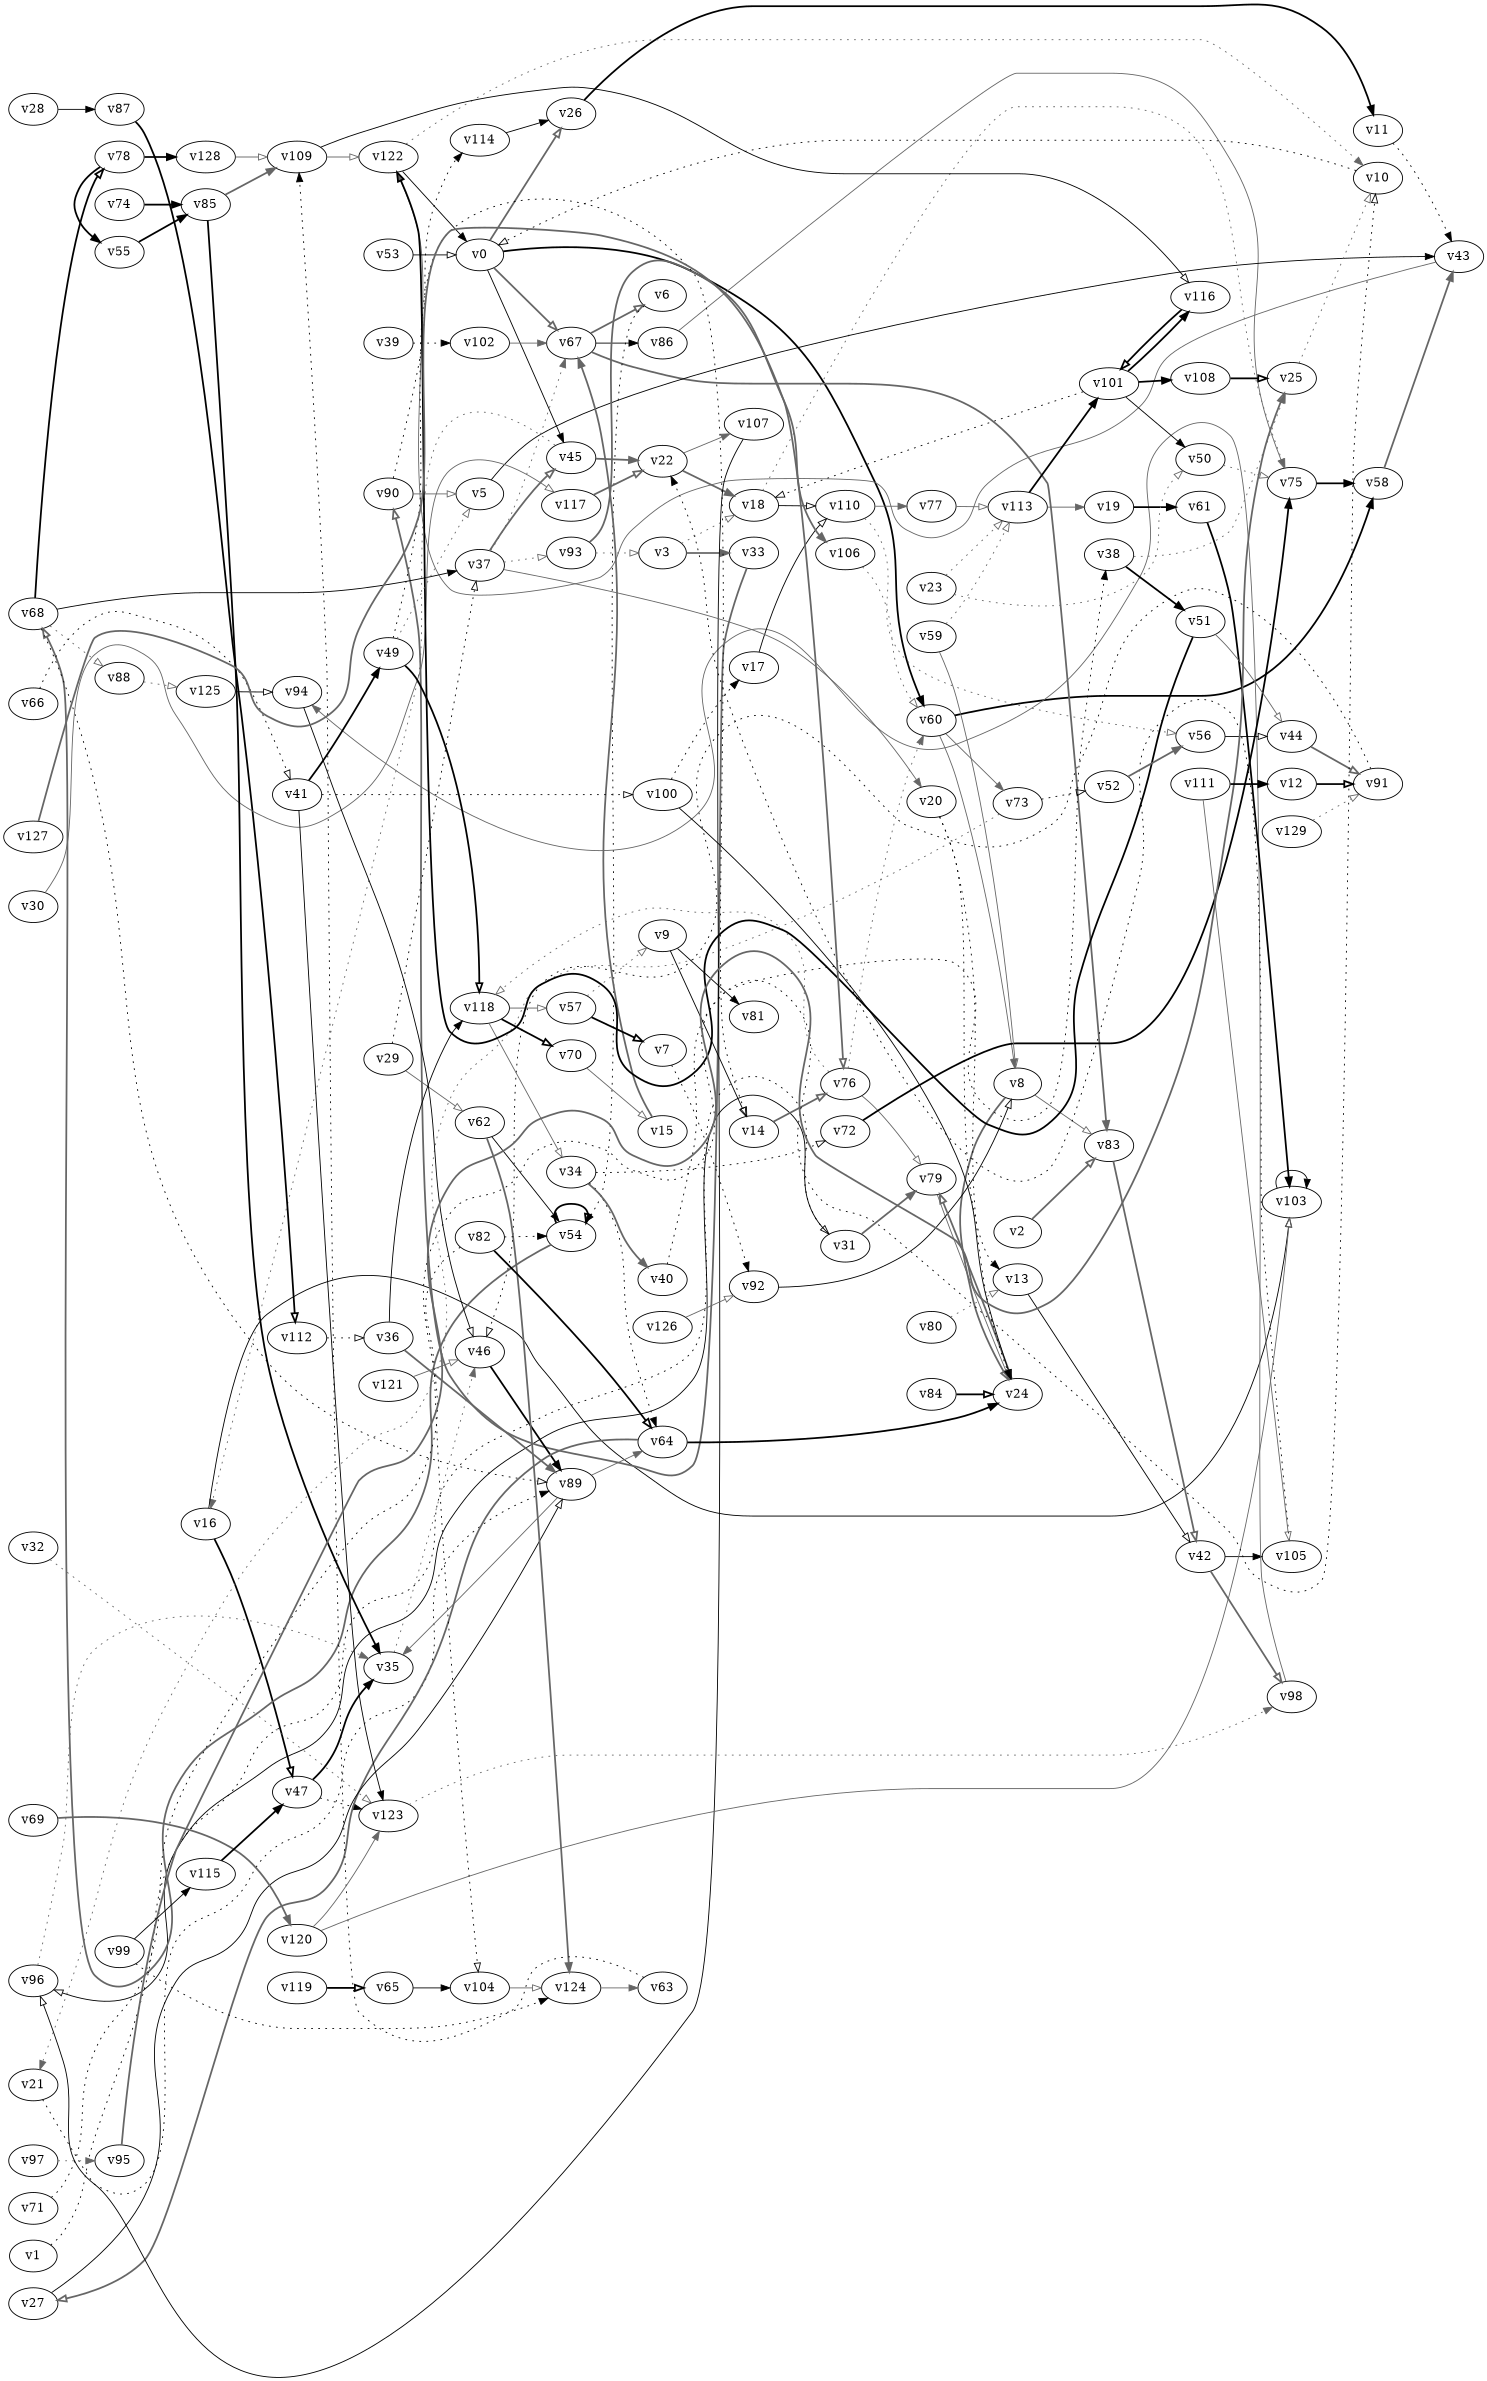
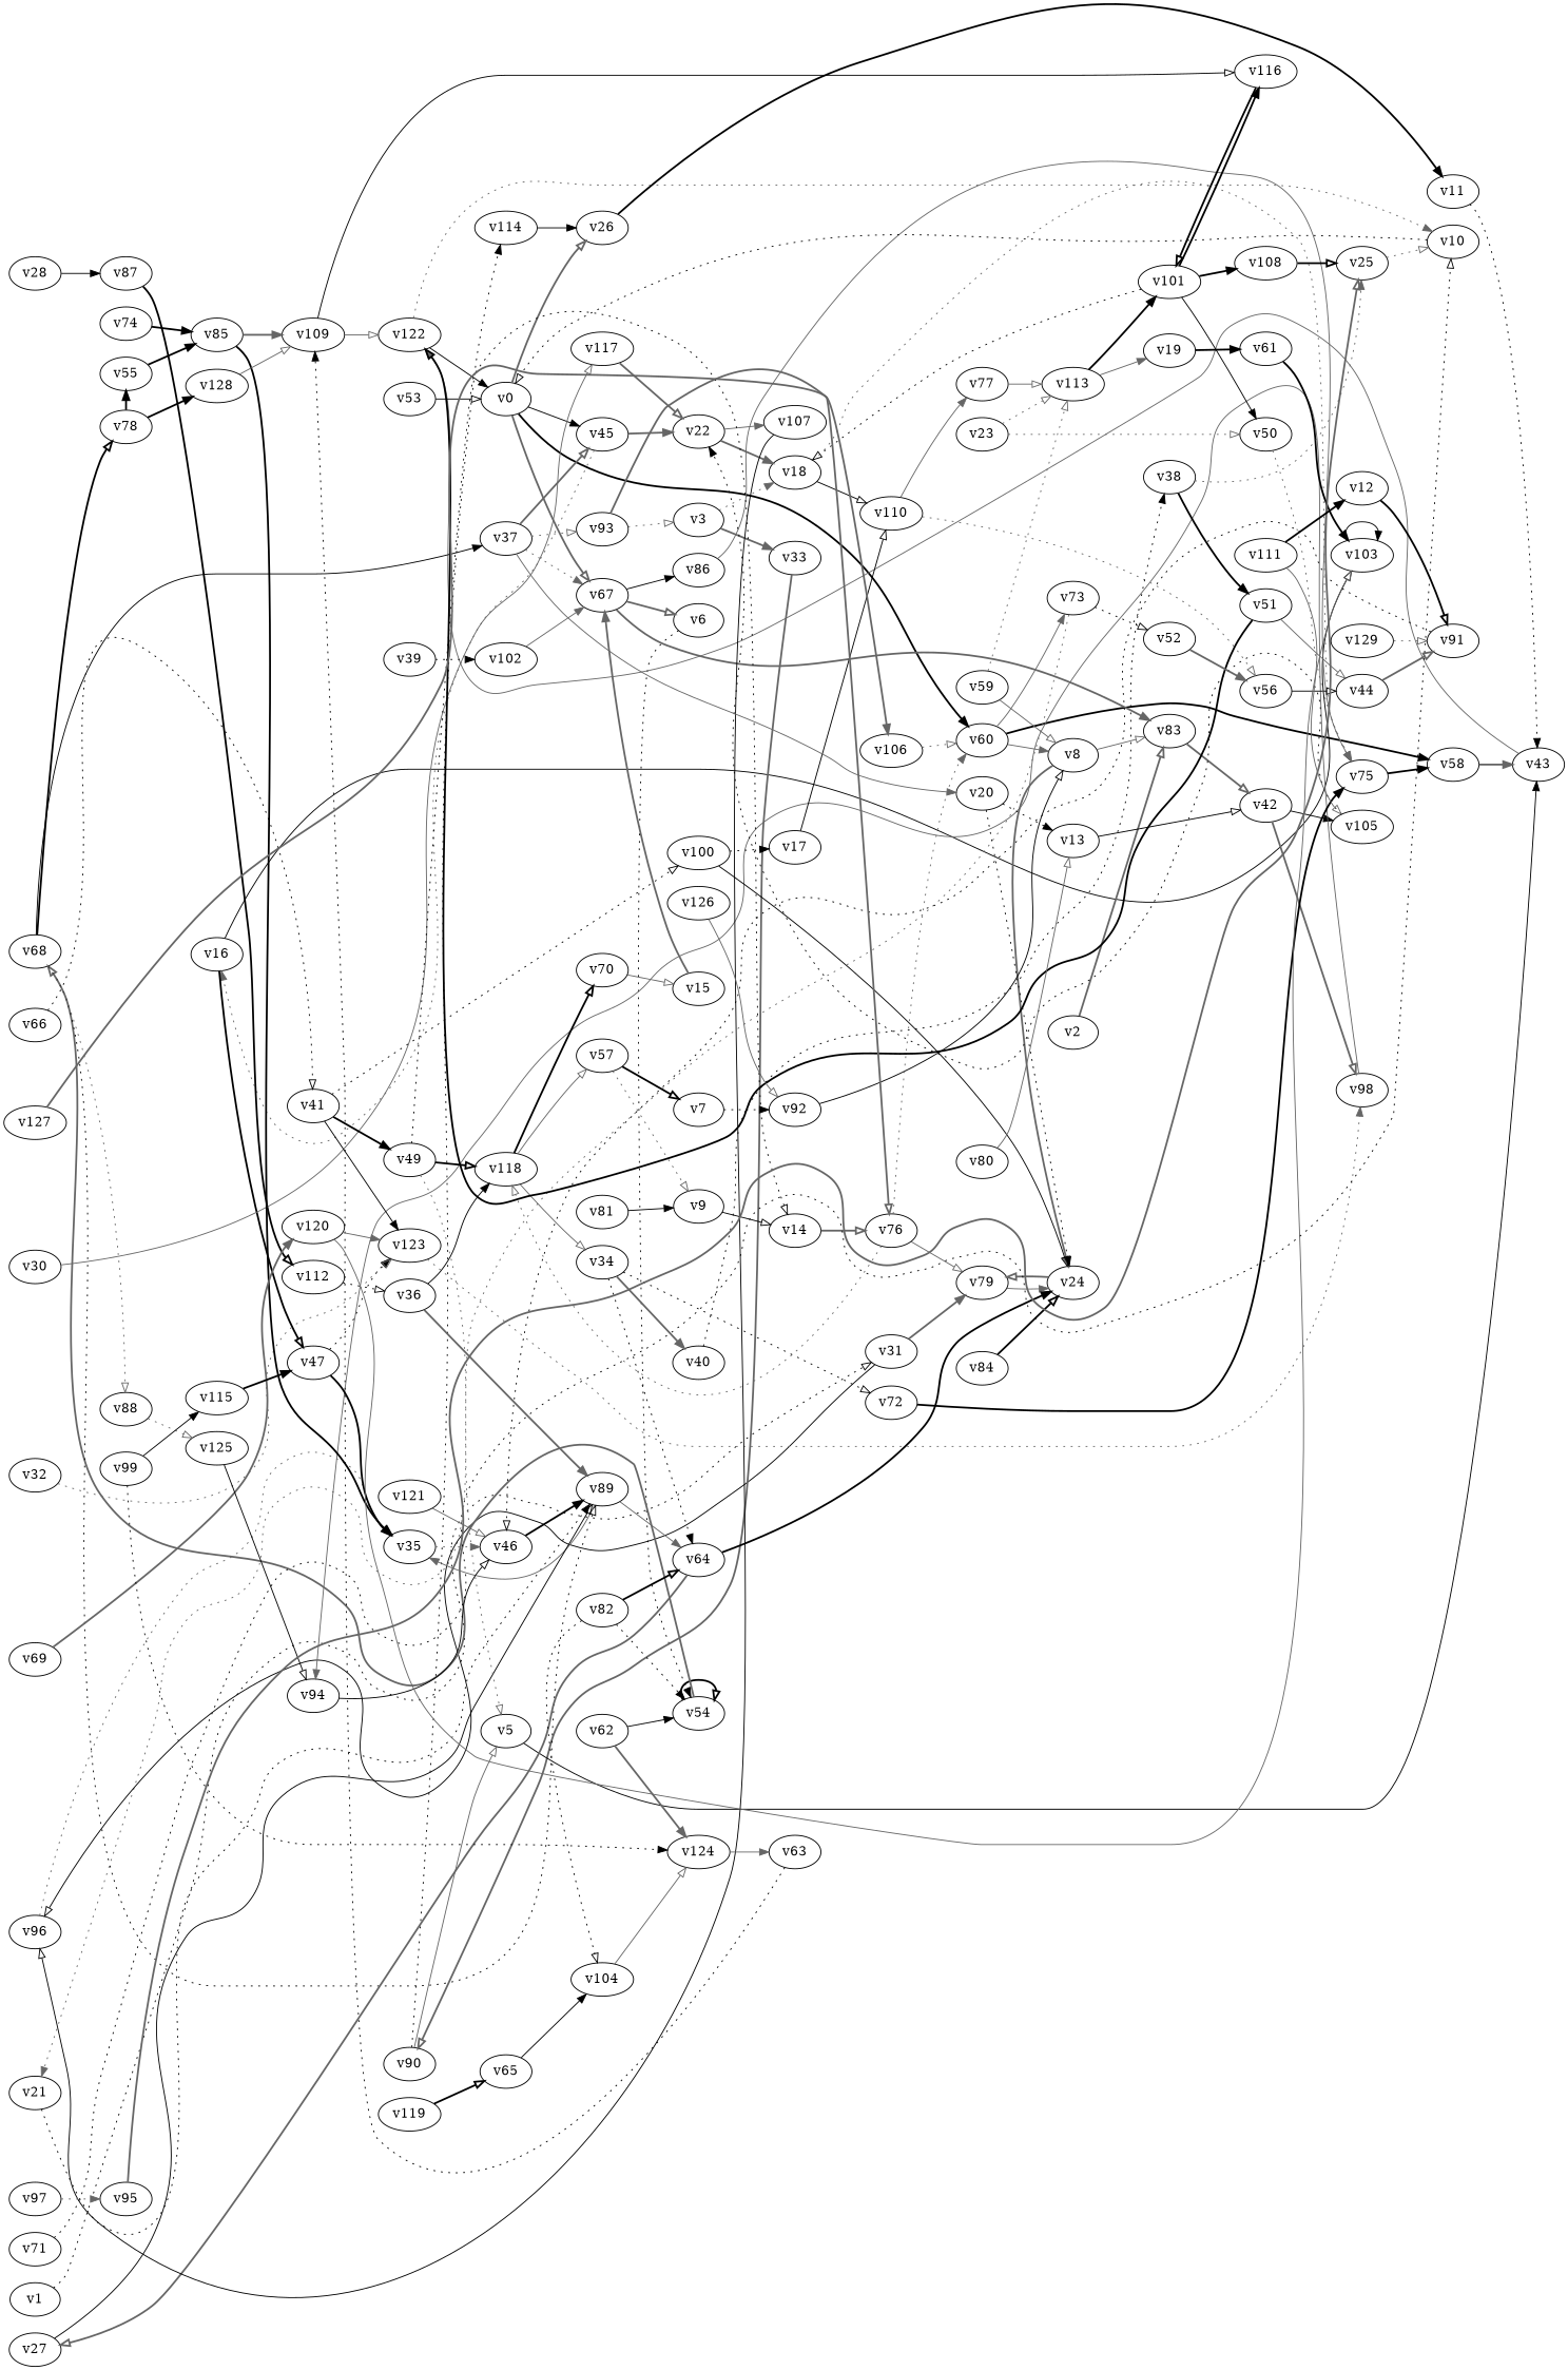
  digraph {
    rankdir=LR
    node [player=1]
    edge [arrowhead=onormal color=black style=bold]
    v0 [player=0]
    v26
    v45 [player=0]
    v60 [player=0]
    v67
    v11 [player=0]
    v16 [player=0]
    v22 [player=0]
    v8
    v58
    v73
    v83
    v6 [player=0]
    v86
    v1
    v31
    v79
    v96
    v2 [player=0]
    v42 [player=0]
    v3 [player=0]
    v18
    v33
    v110 [player=0]
    v75 [player=0]
    v90 [player=0]
    v5 [player=0]
    v43
    v122 [player=0]
    v54
    v68 [player=0]
    v7
    v92
    v24 [player=0]
    v9
    v14
    v76
    v10
    v12 [player=0]
    v91
    v46 [player=0]
    v13 [player=0]
    v98 [player=0]
    v105
    v118
    v15
    v47 [player=0]
    v103
    v123
    v35 [player=0]
    v17
    v56 [player=0]
    v77
    v61 [player=0]
    v19
    v20 [player=0]
    v21
    v89
    v64
    v107
    v50 [player=0]
    v23
    v113
    v101
    v25 [player=0]
    v27 [player=0]
    v28 [player=0]
    v87
    v112
-   v29 [player=0]
    v37 [player=0]
    v62
    v93 [player=0]
    v124 [player=0]
    v30 [player=0]
    v117
    v32 [player=0]
    v114
    v34 [player=0]
    v40
    v72
    v38 [player=0]
    v36 [player=0]
    v57 [player=0]
    v70
    v106 [player=0]
    v51
    v44 [player=0]
    v102 [player=0]
    v39
    v41
    v49
    v100 [player=0]
    v94 [player=0]
    v52
    v53
    v78 [player=0]
    v88 [player=0]
    v55
    v85
    v109 [player=0]
    v59 [player=0]
    v63
    v116
    v65
    v104
    v66 [player=0]
    v128
    v120 [player=0]
    v69
    v71
    v74 [player=0]
    v125
    v80
    v81
    v82 [player=0]
    v84
    v95 [player=0]
    v97 [player=0]
    v99
    v115 [player=0]
    v108 [player=0]
    v111 [player=0]
    v119
    v121
    v126
    v127 [player=0]
    v129
    v0 -> v26 [color=gray40]
    v0 -> v45 [arrowhead=normal style=solid]
    v0 -> v60 [arrowhead=normal]
    v0 -> v67 [color=gray40]
    v26 -> v11 [arrowhead=normal constraint="t >= 5"]
    v45 -> v16 [arrowhead=normal color=gray40 constraint="t < 7" style=dotted]
    v45 -> v22 [arrowhead=normal color=gray40]
    v60 -> v8 [arrowhead=normal color=gray40 style=solid]
    v60 -> v58 [arrowhead=normal]
    v60 -> v73 [arrowhead=normal color=gray40 style=solid]
    v67 -> v83 [arrowhead=normal color=gray40]
    v67 -> v6 [color=gray40]
    v67 -> v86 [arrowhead=normal style=solid]
    v11 -> v43 [arrowhead=normal style=dotted]
    v16 -> v47
    v16 -> v103 [style=solid]
    v22 -> v18 [arrowhead=normal color=gray40]
    v22 -> v107 [arrowhead=normal color=gray40 style=solid]
    v8 -> v83 [color=gray40 style=solid]
    v8 -> v24 [color=gray40 constraint="t mod 3 == 2"]
    v58 -> v43 [arrowhead=normal color=gray40]
    v73 -> v21 [arrowhead=normal color=gray40 constraint="t mod 4 == 3" style=dotted]
    v73 -> v52 [style=dotted]
    v83 -> v42 [color=gray40]
    v6 -> v54 [arrowhead=normal constraint="t mod 2 == 0" style=dotted]
    v86 -> v75 [color=gray40 constraint="t mod 5 == 1" style=solid]
    v1 -> v31 [constraint="t < 6" style=dotted]
    v31 -> v79 [arrowhead=normal color=gray40]
    v31 -> v96 [constraint="t < 11" style=solid]
    v79 -> v24 [arrowhead=normal color=gray40 style=solid]
    v96 -> v35 [arrowhead=normal color=gray40 constraint="t mod 2 == 1" style=dotted]
    v2 -> v83 [color=gray40]
    v42 -> v98 [color=gray40]
    v42 -> v105 [arrowhead=normal style=solid]
-   v3 -> v18 [color=gray40 style=dotted]
+   v3 -> v18 [arrowhead=normal color=gray40 style=dotted]
    v3 -> v33 [arrowhead=normal color=gray40]
    v18 -> v110 [style=solid]
    v18 -> v75 [arrowhead=normal color=gray40 constraint="t mod 4 == 3" style=dotted]
    v33 -> v90 [color=gray40 constraint="t >= 5"]
    v110 -> v56 [color=gray40 style=dotted]
    v110 -> v77 [arrowhead=normal color=gray40 style=solid]
    v75 -> v58 [arrowhead=normal]
    v90 -> v5 [color=gray40 style=solid]
    v90 -> v114 [arrowhead=normal constraint="t mod 5 == 2" style=dotted]
    v5 -> v43 [arrowhead=normal style=solid]
    v43 -> v122 [arrowhead=normal color=gray40 constraint="t < 12" style=solid]
    v122 -> v0 [arrowhead=normal style=solid]
    v122 -> v10 [arrowhead=normal color=gray40 style=dotted]
    v54 -> v54
    v54 -> v68 [color=gray40 constraint="t >= 3"]
    v68 -> v89 [style=dotted]
    v68 -> v37 [arrowhead=normal style=solid]
    v68 -> v78
    v68 -> v88 [color=gray40 style=dotted]
    v7 -> v92 [arrowhead=normal style=dotted]
    v92 -> v8 [style=solid]
    v24 -> v79 [color=gray40 constraint="t < 10"]
    v9 -> v14 [style=solid]
    v14 -> v76 [color=gray40]
    v76 -> v60 [arrowhead=normal color=gray40 style=dotted]
    v76 -> v79 [color=gray40 style=solid]
    v76 -> v118 [color=gray40 style=dotted]
    v10 -> v0 [style=dotted]
    v12 -> v91
    v91 -> v46 [constraint="t < 8" style=dotted]
    v46 -> v89 [arrowhead=normal]
    v13 -> v42 [style=solid]
    v98 -> v94 [arrowhead=normal color=gray40 constraint="t >= 4" style=solid]
    v105 -> v22 [arrowhead=normal constraint="t < 12" style=dotted]
    v118 -> v34 [color=gray40 style=solid]
    v118 -> v57 [color=gray40 style=solid]
    v118 -> v70
    v15 -> v67 [arrowhead=normal color=gray40 constraint="t mod 4 == 3"]
    v47 -> v123 [arrowhead=normal style=dotted]
    v47 -> v35 [arrowhead=normal]
    v103 -> v103 [arrowhead=normal style=solid]
    v123 -> v98 [arrowhead=normal color=gray40 style=dotted]
    v35 -> v46 [arrowhead=normal color=gray40 style=dotted]
    v17 -> v110 [style=solid]
    v56 -> v44 [style=solid]
    v77 -> v113 [color=gray40 style=solid]
    v61 -> v103 [arrowhead=normal]
    v19 -> v61 [arrowhead=normal]
    v20 -> v24 [arrowhead=normal style=dotted]
    v20 -> v13 [arrowhead=normal style=dotted]
    v21 -> v89 [arrowhead=normal constraint="t >= 3" style=dotted]
    v89 -> v35 [arrowhead=normal color=gray40 style=solid]
    v89 -> v64 [arrowhead=normal color=gray40 style=solid]
    v64 -> v24 [arrowhead=normal]
    v64 -> v27 [color=gray40 constraint="t < 6"]
    v107 -> v96 [constraint="t < 9" style=solid]
    v50 -> v75 [color=gray40 style=dotted]
    v23 -> v50 [color=gray40 style=dotted]
    v23 -> v113 [color=gray40 style=dotted]
    v113 -> v19 [arrowhead=normal color=gray40 style=solid]
    v113 -> v101 [arrowhead=normal]
    v101 -> v18 [style=dotted]
    v101 -> v50 [arrowhead=normal style=solid]
    v101 -> v116 [arrowhead=normal]
    v101 -> v108 [arrowhead=normal]
    v25 -> v10 [color=gray40 style=dotted]
    v27 -> v89 [constraint="t >= 5" style=solid]
    v28 -> v87 [arrowhead=normal style=solid]
    v87 -> v112 [constraint="t < 9"]
    v112 -> v36 [style=dotted]
-   v29 -> v37 [style=dotted]
-   v29 -> v62 [color=gray40 style=solid]
    v37 -> v45 [color=gray40]
    v37 -> v67 [arrowhead=normal color=gray40 style=dotted]
    v37 -> v20 [arrowhead=normal color=gray40 style=solid]
    v37 -> v93 [color=gray40 style=dotted]
    v62 -> v54 [arrowhead=normal style=solid]
    v62 -> v124 [arrowhead=normal color=gray40]
    v93 -> v3 [color=gray40 style=dotted]
    v93 -> v106 [arrowhead=normal color=gray40 constraint="t < 12"]
    v124 -> v63 [arrowhead=normal color=gray40 style=solid]
    v30 -> v117 [color=gray40 constraint="t >= 4" style=solid]
    v117 -> v22 [color=gray40]
    v32 -> v123 [color=gray40 constraint="t mod 2 == 1" style=dotted]
    v114 -> v26 [arrowhead=normal style=solid]
    v34 -> v64 [arrowhead=normal style=dotted]
    v34 -> v40 [arrowhead=normal color=gray40]
    v34 -> v72 [style=dotted]
    v40 -> v38 [arrowhead=normal constraint="t mod 5 == 4" style=dotted]
    v72 -> v75 [arrowhead=normal]
    v38 -> v25 [arrowhead=normal color=gray40 style=dotted]
    v38 -> v51 [arrowhead=normal]
    v36 -> v118 [arrowhead=normal style=solid]
    v36 -> v89 [arrowhead=normal color=gray40]
    v57 -> v7
    v57 -> v9 [color=gray40 style=dotted]
    v70 -> v15 [color=gray40 style=solid]
    v106 -> v60 [color=gray40 style=dotted]
    v51 -> v122 [constraint="t < 5"]
    v51 -> v44 [color=gray40 style=solid]
    v44 -> v91 [color=gray40]
    v102 -> v67 [arrowhead=normal color=gray40 style=solid]
    v39 -> v102 [arrowhead=normal style=dotted]
    v41 -> v123 [arrowhead=normal style=solid]
    v41 -> v49 [arrowhead=normal]
    v41 -> v100 [style=dotted]
    v49 -> v5 [color=gray40 style=dotted]
    v49 -> v14 [constraint="t < 8" style=dotted]
    v49 -> v118
    v100 -> v24 [style=solid]
    v100 -> v17 [arrowhead=normal style=dotted]
    v94 -> v46 [style=solid]
    v52 -> v56 [arrowhead=normal color=gray40]
    v53 -> v0 [style=solid]
    v78 -> v55 [arrowhead=normal constraint="t < 11"]
    v78 -> v128 [arrowhead=normal]
    v88 -> v125 [color=gray40 style=dotted]
    v55 -> v85 [arrowhead=normal]
    v85 -> v35 [arrowhead=normal constraint="t < 14"]
    v85 -> v109 [arrowhead=normal color=gray40]
    v109 -> v122 [color=gray40 style=solid]
    v109 -> v116 [style=solid]
    v59 -> v8 [color=gray40 style=solid]
    v59 -> v113 [color=gray40 style=dotted]
    v63 -> v109 [arrowhead=normal constraint="t mod 2 == 0" style=dotted]
    v116 -> v101
    v65 -> v104 [arrowhead=normal style=solid]
    v104 -> v124 [color=gray40 style=solid]
    v66 -> v41 [constraint="t < 15" style=dotted]
    v128 -> v109 [color=gray40 style=solid]
    v120 -> v103 [color=gray40 constraint="t mod 3 == 2" style=solid]
    v120 -> v123 [arrowhead=normal color=gray40 style=solid]
    v69 -> v120 [arrowhead=normal color=gray40 constraint="t mod 3 == 1"]
    v71 -> v10 [constraint="t mod 5 == 2" style=dotted]
    v74 -> v85 [arrowhead=normal]
    v125 -> v94 [style=solid]
-   v80 -> v13 [color=gray40 style=dotted]
-   v9 -> v81 [arrowhead=normal style=solid]
+   v80 -> v13 [color=gray40 style=solid]
+   v81 -> v9 [arrowhead=normal style=solid]
    v82 -> v54 [arrowhead=normal style=dotted]
    v82 -> v64
    v82 -> v104 [constraint="t < 7" style=dotted]
    v84 -> v24
    v95 -> v25 [color=gray40 constraint="t mod 4 == 3"]
    v97 -> v95 [arrowhead=normal color=gray40 style=dotted]
    v99 -> v124 [arrowhead=normal style=dotted]
    v99 -> v115 [arrowhead=normal style=solid]
    v115 -> v47 [arrowhead=normal]
    v108 -> v25
    v111 -> v12 [arrowhead=normal]
    v111 -> v105 [color=gray40 constraint="t mod 3 == 1" style=solid]
    v119 -> v65
    v121 -> v46 [color=gray40 style=solid]
    v126 -> v92 [color=gray40 style=solid]
    v127 -> v76 [color=gray40 constraint="t >= 5"]
    v129 -> v91 [color=gray40 style=dotted]
  }
